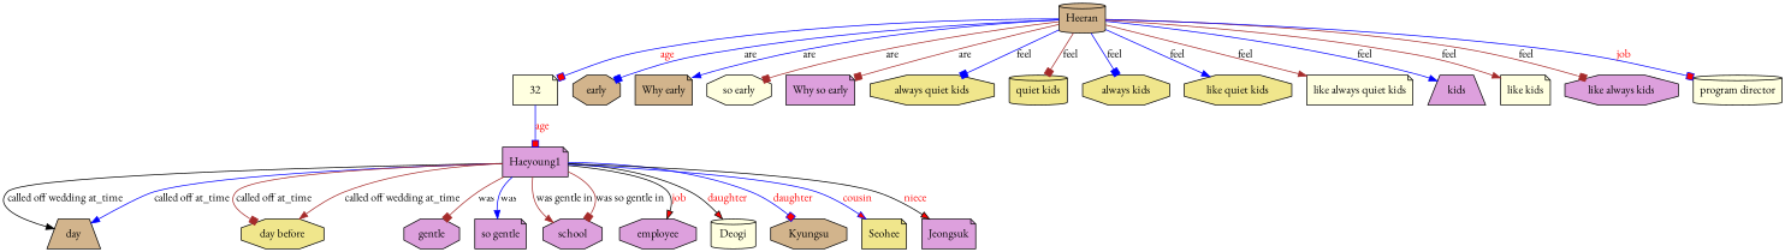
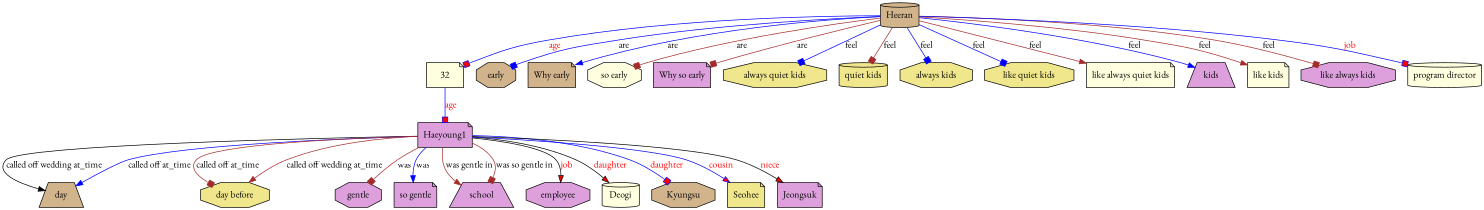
  digraph {
    fontname="EB Garamond"
    node [fillcolor=plum fontname="EB Garamond" shape=octagon style=filled]
    edge [arrowhead=box color=blue fontname="EB Garamond"]
    n1 [label=Haeyoung1 shape=note]
    n2 [fillcolor=tan label=day shape=trapezium]
    n3 [fillcolor=khaki label="day before"]
    n4 [label=gentle]
    n5 [label="so gentle" shape=note]
-   n6 [label=school]
+   n6 [label=school shape=trapezium]
    n7 [label=employee]
    n8 [fillcolor=lightyellow label=Deogi shape=cylinder]
    n9 [fillcolor=tan label=Kyungsu]
    n10 [fillcolor=khaki label=Seohee shape=note]
    n11 [label=Jeongsuk shape=note]
    n12 [fillcolor=lightyellow label=32 shape=note]
    n13 [fillcolor=tan label=Heeran shape=cylinder]
    n14 [fillcolor=tan label=early]
    n15 [fillcolor=tan label="Why early" shape=note]
    n16 [fillcolor=lightyellow label="so early"]
    n17 [label="Why so early" shape=note]
    n18 [fillcolor=khaki label="always quiet kids"]
    n19 [fillcolor=khaki label="quiet kids" shape=cylinder]
    n20 [fillcolor=khaki label="always kids"]
    n21 [fillcolor=khaki label="like quiet kids"]
    n22 [fillcolor=lightyellow label="like always quiet kids" shape=note]
    n23 [label=kids shape=trapezium]
    n24 [fillcolor=lightyellow label="like kids" shape=note]
    n25 [label="like always kids"]
    n26 [fillcolor=lightyellow label="program director" shape=cylinder]
    n1 -> n2 [arrowhead=normal color=black label="called off wedding at_time"]
    n1 -> n2 [arrowhead=normal label="called off at_time"]
    n1 -> n3 [color=brown label="called off at_time"]
    n1 -> n3 [arrowhead=normal color=brown label="called off wedding at_time"]
    n1 -> n4 [color=brown label=was]
    n1 -> n5 [arrowhead=normal label=was]
    n1 -> n6 [arrowhead=normal color=brown label="was gentle in"]
    n1 -> n6 [color=brown label="was so gentle in"]
    n1 -> n7 [arrowhead=normal color=black fillcolor=red fontcolor=red label=job style=filled]
    n1 -> n8 [arrowhead=normal color=black fillcolor=red fontcolor=red label=daughter style=filled]
    n1 -> n9 [fillcolor=red fontcolor=red label=daughter style=filled]
    n1 -> n10 [arrowhead=normal fillcolor=red fontcolor=red label=cousin style=filled]
    n1 -> n11 [arrowhead=normal color=black fillcolor=red fontcolor=red label=niece style=filled]
    n12 -> n1 [fillcolor=red fontcolor=red label=age style=filled]
    n13 -> n12 [fillcolor=red fontcolor=red label=age style=filled]
    n13 -> n14 [label=are]
    n13 -> n15 [arrowhead=normal label=are]
    n13 -> n16 [color=brown label=are]
    n13 -> n17 [color=brown label=are]
    n13 -> n18 [label=feel]
    n13 -> n19 [color=brown label=feel]
    n13 -> n20 [label=feel]
-   n13 -> n21 [arrowhead=normal label=feel]
+   n13 -> n21 [label=feel]
    n13 -> n22 [arrowhead=normal color=brown label=feel style=filled]
    n13 -> n23 [arrowhead=normal label=feel]
    n13 -> n24 [arrowhead=normal color=brown label=feel]
    n13 -> n25 [color=brown label=feel]
    n13 -> n26 [fillcolor=red fontcolor=red label=job style=filled]
  }
